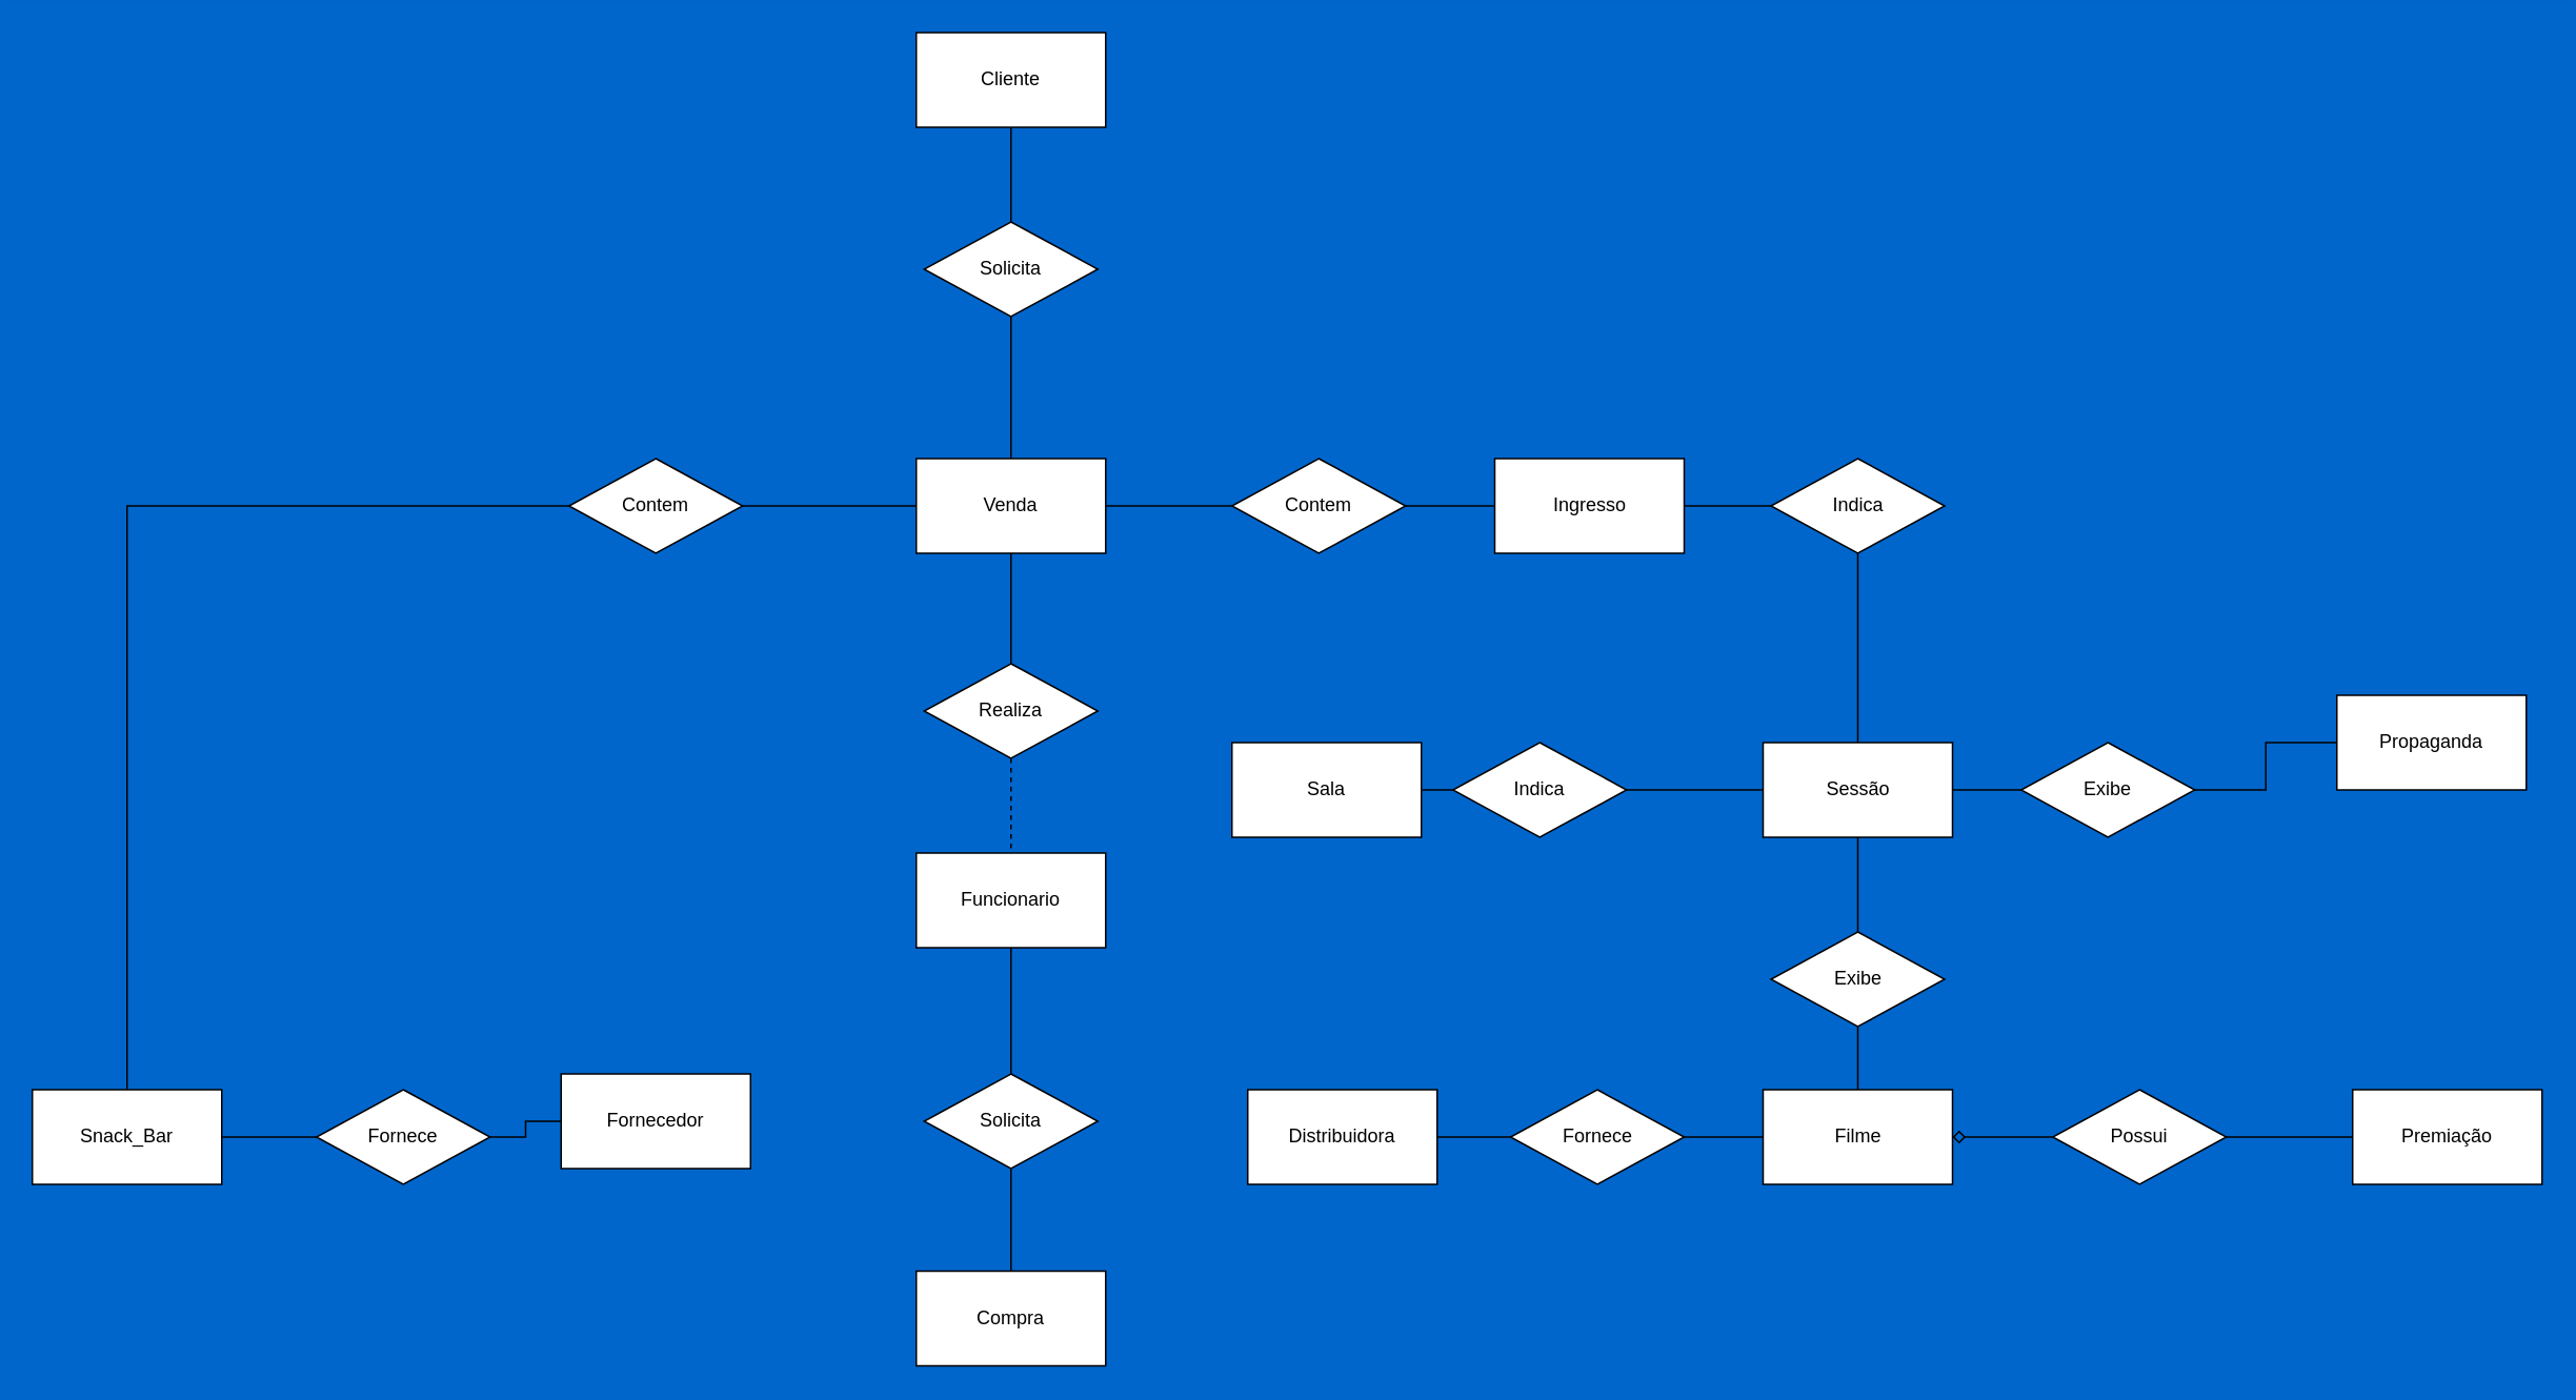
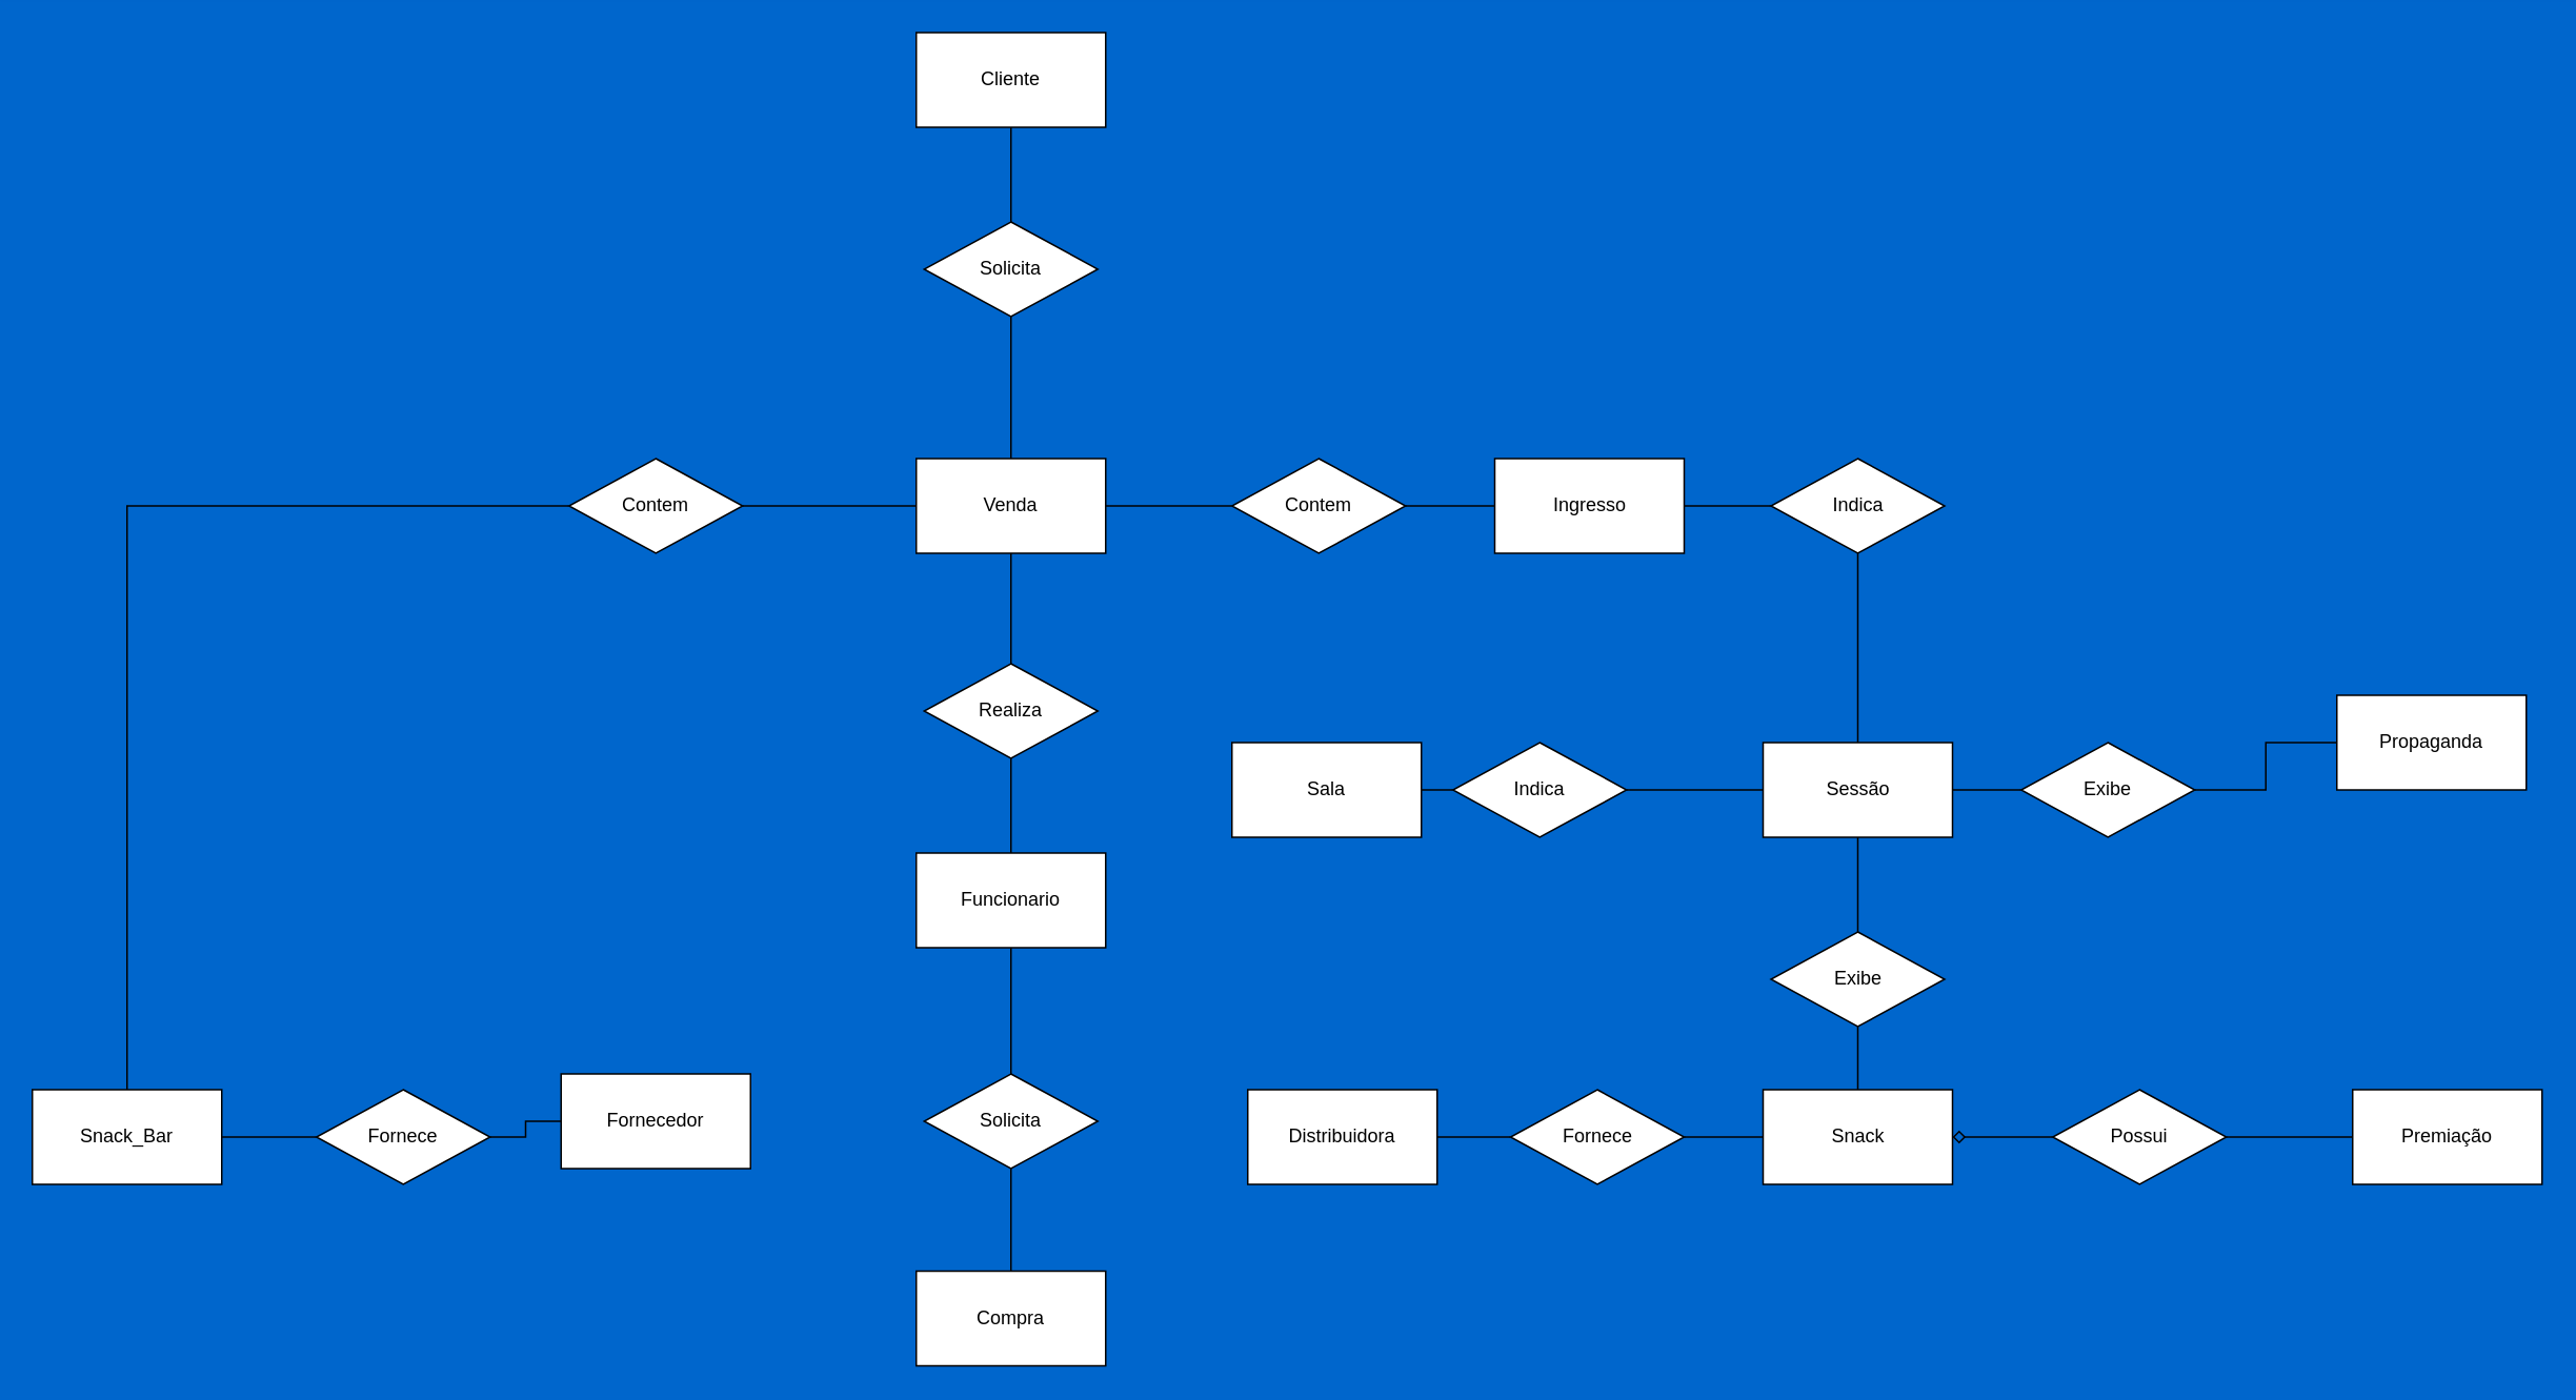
  <mxCell id="0" />
  <mxCell id="1" parent="0" />
  <mxCell id="2" style="edgeStyle=orthogonalEdgeStyle;rounded=0;orthogonalLoop=1;jettySize=auto;html=1;exitX=1;exitY=0.5;exitDx=0;exitDy=0;entryX=0;entryY=0.5;entryDx=0;entryDy=0;endArrow=none;endFill=0;" edge="1" parent="1" source="3" target="43"><mxGeometry relative="1" as="geometry" /></mxCell>
  <mxCell id="3" value="Sala" style="rounded=0;whiteSpace=wrap;html=1;" vertex="1" parent="1"><mxGeometry x="780" y="470" width="120" height="60" as="geometry" /></mxCell>
  <mxCell id="4" style="edgeStyle=orthogonalEdgeStyle;rounded=0;orthogonalLoop=1;jettySize=auto;html=1;entryX=0.5;entryY=0;entryDx=0;entryDy=0;endArrow=none;endFill=0;" edge="1" parent="1" source="5" target="22"><mxGeometry relative="1" as="geometry" /></mxCell>
  <mxCell id="5" value="Funcionario" style="rounded=0;whiteSpace=wrap;html=1;" vertex="1" parent="1"><mxGeometry x="580" y="540" width="120" height="60" as="geometry" /></mxCell>
  <mxCell id="6" value="Propaganda" style="rounded=0;whiteSpace=wrap;html=1;" vertex="1" parent="1"><mxGeometry x="1480" y="440" width="120" height="60" as="geometry" /></mxCell>
  <mxCell id="7" value="Fornecedor" style="rounded=0;whiteSpace=wrap;html=1;" vertex="1" parent="1"><mxGeometry x="355" y="680" width="120" height="60" as="geometry" /></mxCell>
  <mxCell id="8" style="edgeStyle=orthogonalEdgeStyle;rounded=0;orthogonalLoop=1;jettySize=auto;html=1;exitX=1;exitY=0.5;exitDx=0;exitDy=0;entryX=0;entryY=0.5;entryDx=0;entryDy=0;endArrow=none;endFill=0;" edge="1" parent="1" source="9" target="49"><mxGeometry relative="1" as="geometry" /></mxCell>
  <mxCell id="9" value="Ingresso" style="rounded=0;whiteSpace=wrap;html=1;" vertex="1" parent="1"><mxGeometry x="946.5" y="290" width="120" height="60" as="geometry" /></mxCell>
  <mxCell id="10" style="edgeStyle=orthogonalEdgeStyle;rounded=0;orthogonalLoop=1;jettySize=auto;html=1;exitX=0.5;exitY=0;exitDx=0;exitDy=0;entryX=0;entryY=0.5;entryDx=0;entryDy=0;endArrow=none;endFill=0;" edge="1" parent="1" source="11" target="50"><mxGeometry relative="1" as="geometry" /></mxCell>
  <mxCell id="11" value="Snack_Bar" style="rounded=0;whiteSpace=wrap;html=1;" vertex="1" parent="1"><mxGeometry x="20" y="690" width="120" height="60" as="geometry" /></mxCell>
  <mxCell id="12" value="Distribuidora" style="rounded=0;whiteSpace=wrap;html=1;" vertex="1" parent="1"><mxGeometry x="790" y="690" width="120" height="60" as="geometry" /></mxCell>
  <mxCell id="13" value="Cliente" style="rounded=0;whiteSpace=wrap;html=1;" vertex="1" parent="1"><mxGeometry x="580" y="20" width="120" height="60" as="geometry" /></mxCell>
  <mxCell id="14" style="edgeStyle=orthogonalEdgeStyle;rounded=0;orthogonalLoop=1;jettySize=auto;html=1;entryX=1;entryY=0.5;entryDx=0;entryDy=0;endArrow=none;endFill=0;" edge="1" parent="1" source="16" target="29"><mxGeometry relative="1" as="geometry" /></mxCell>
  <mxCell id="15" style="edgeStyle=orthogonalEdgeStyle;rounded=0;orthogonalLoop=1;jettySize=auto;html=1;exitX=0.5;exitY=0;exitDx=0;exitDy=0;entryX=0.5;entryY=1;entryDx=0;entryDy=0;endArrow=none;endFill=0;" edge="1" parent="1" source="16" target="45"><mxGeometry relative="1" as="geometry" /></mxCell>
- <mxCell id="16" value="Filme" style="rounded=0;whiteSpace=wrap;html=1;" vertex="1" parent="1"><mxGeometry x="1116.5" y="690" width="120" height="60" as="geometry" /></mxCell>
+ <mxCell id="16" value="Snack" style="rounded=0;whiteSpace=wrap;html=1;" vertex="1" parent="1"><mxGeometry x="1116.5" y="690" width="120" height="60" as="geometry" /></mxCell>
  <mxCell id="17" style="edgeStyle=orthogonalEdgeStyle;rounded=0;orthogonalLoop=1;jettySize=auto;html=1;exitX=0;exitY=0.5;exitDx=0;exitDy=0;entryX=1;entryY=0.5;entryDx=0;entryDy=0;endArrow=none;endFill=0;" edge="1" parent="1" source="18" target="50"><mxGeometry relative="1" as="geometry" /></mxCell>
  <mxCell id="18" value="Venda" style="rounded=0;whiteSpace=wrap;html=1;" vertex="1" parent="1"><mxGeometry x="580" y="290" width="120" height="60" as="geometry" /></mxCell>
  <mxCell id="19" style="edgeStyle=orthogonalEdgeStyle;rounded=0;orthogonalLoop=1;jettySize=auto;html=1;entryX=0.5;entryY=0;entryDx=0;entryDy=0;endArrow=none;endFill=0;" edge="1" parent="1" source="21" target="18"><mxGeometry relative="1" as="geometry" /></mxCell>
  <mxCell id="20" style="edgeStyle=orthogonalEdgeStyle;rounded=0;orthogonalLoop=1;jettySize=auto;html=1;exitX=0.5;exitY=0;exitDx=0;exitDy=0;entryX=0.5;entryY=1;entryDx=0;entryDy=0;endArrow=none;endFill=0;" edge="1" parent="1" source="21" target="13"><mxGeometry relative="1" as="geometry" /></mxCell>
  <mxCell id="21" value="Solicita" style="rhombus;whiteSpace=wrap;html=1;" vertex="1" parent="1"><mxGeometry x="585" y="140" width="110" height="60" as="geometry" /></mxCell>
  <mxCell id="22" value="Solicita" style="rhombus;whiteSpace=wrap;html=1;" vertex="1" parent="1"><mxGeometry x="585" y="680" width="110" height="60" as="geometry" /></mxCell>
- <mxCell id="23" style="edgeStyle=orthogonalEdgeStyle;rounded=0;orthogonalLoop=1;jettySize=auto;html=1;entryX=0.5;entryY=0;entryDx=0;entryDy=0;endArrow=none;endFill=0;dashed=1;" edge="1" parent="1" source="25" target="5"><mxGeometry relative="1" as="geometry" /></mxCell>
+ <mxCell id="23" style="edgeStyle=orthogonalEdgeStyle;rounded=0;orthogonalLoop=1;jettySize=auto;html=1;entryX=0.5;entryY=0;entryDx=0;entryDy=0;endArrow=none;endFill=0;" edge="1" parent="1" source="25" target="5"><mxGeometry relative="1" as="geometry" /></mxCell>
  <mxCell id="24" style="edgeStyle=orthogonalEdgeStyle;rounded=0;orthogonalLoop=1;jettySize=auto;html=1;entryX=0.5;entryY=1;entryDx=0;entryDy=0;endArrow=none;endFill=0;" edge="1" parent="1" source="25" target="18"><mxGeometry relative="1" as="geometry" /></mxCell>
  <mxCell id="25" value="Realiza" style="rhombus;whiteSpace=wrap;html=1;" vertex="1" parent="1"><mxGeometry x="585" y="420" width="110" height="60" as="geometry" /></mxCell>
  <mxCell id="26" style="edgeStyle=orthogonalEdgeStyle;rounded=0;orthogonalLoop=1;jettySize=auto;html=1;entryX=0.5;entryY=1;entryDx=0;entryDy=0;endArrow=none;endFill=0;" edge="1" parent="1" source="27" target="22"><mxGeometry relative="1" as="geometry" /></mxCell>
  <mxCell id="27" value="Compra" style="rounded=0;whiteSpace=wrap;html=1;" vertex="1" parent="1"><mxGeometry x="580" y="805" width="120" height="60" as="geometry" /></mxCell>
  <mxCell id="28" style="edgeStyle=orthogonalEdgeStyle;rounded=0;orthogonalLoop=1;jettySize=auto;html=1;entryX=1;entryY=0.5;entryDx=0;entryDy=0;endArrow=none;endFill=0;" edge="1" parent="1" source="29" target="12"><mxGeometry relative="1" as="geometry" /></mxCell>
  <mxCell id="29" value="Fornece" style="rhombus;whiteSpace=wrap;html=1;" vertex="1" parent="1"><mxGeometry x="956.5" y="690" width="110" height="60" as="geometry" /></mxCell>
  <mxCell id="30" style="edgeStyle=orthogonalEdgeStyle;rounded=0;orthogonalLoop=1;jettySize=auto;html=1;entryX=0;entryY=0.5;entryDx=0;entryDy=0;endArrow=none;endFill=0;" edge="1" parent="1" source="32" target="7"><mxGeometry relative="1" as="geometry" /></mxCell>
  <mxCell id="31" style="edgeStyle=orthogonalEdgeStyle;rounded=0;orthogonalLoop=1;jettySize=auto;html=1;entryX=1;entryY=0.5;entryDx=0;entryDy=0;endArrow=none;endFill=0;" edge="1" parent="1" source="32" target="11"><mxGeometry relative="1" as="geometry" /></mxCell>
  <mxCell id="32" value="Fornece" style="rhombus;whiteSpace=wrap;html=1;" vertex="1" parent="1"><mxGeometry x="200" y="690" width="110" height="60" as="geometry" /></mxCell>
  <mxCell id="33" value="Premiação" style="rounded=0;whiteSpace=wrap;html=1;" vertex="1" parent="1"><mxGeometry x="1490" y="690" width="120" height="60" as="geometry" /></mxCell>
  <mxCell id="34" style="edgeStyle=orthogonalEdgeStyle;rounded=0;orthogonalLoop=1;jettySize=auto;html=1;exitX=1;exitY=0.5;exitDx=0;exitDy=0;entryX=0;entryY=0.5;entryDx=0;entryDy=0;endArrow=none;endFill=0;" edge="1" parent="1" source="36" target="33"><mxGeometry relative="1" as="geometry" /></mxCell>
  <mxCell id="35" style="edgeStyle=orthogonalEdgeStyle;rounded=0;orthogonalLoop=1;jettySize=auto;html=1;exitX=0;exitY=0.5;exitDx=0;exitDy=0;entryX=1;entryY=0.5;entryDx=0;entryDy=0;endArrow=diamond;endFill=0;" edge="1" parent="1" source="36" target="16"><mxGeometry relative="1" as="geometry" /></mxCell>
  <mxCell id="36" value="Possui" style="rhombus;whiteSpace=wrap;html=1;" vertex="1" parent="1"><mxGeometry x="1300" y="690" width="110" height="60" as="geometry" /></mxCell>
  <mxCell id="37" style="edgeStyle=orthogonalEdgeStyle;rounded=0;orthogonalLoop=1;jettySize=auto;html=1;exitX=1;exitY=0.5;exitDx=0;exitDy=0;entryX=0;entryY=0.5;entryDx=0;entryDy=0;endArrow=none;endFill=0;" edge="1" parent="1" source="38" target="47"><mxGeometry relative="1" as="geometry" /></mxCell>
  <mxCell id="38" value="Sessão" style="rounded=0;whiteSpace=wrap;html=1;" vertex="1" parent="1"><mxGeometry x="1116.5" y="470" width="120" height="60" as="geometry" /></mxCell>
  <mxCell id="39" style="edgeStyle=orthogonalEdgeStyle;rounded=0;orthogonalLoop=1;jettySize=auto;html=1;exitX=0;exitY=0.5;exitDx=0;exitDy=0;entryX=1;entryY=0.5;entryDx=0;entryDy=0;endArrow=none;endFill=0;" edge="1" parent="1" source="41" target="18"><mxGeometry relative="1" as="geometry" /></mxCell>
  <mxCell id="40" style="edgeStyle=orthogonalEdgeStyle;rounded=0;orthogonalLoop=1;jettySize=auto;html=1;exitX=1;exitY=0.5;exitDx=0;exitDy=0;entryX=0;entryY=0.5;entryDx=0;entryDy=0;endArrow=none;endFill=0;" edge="1" parent="1" source="41" target="9"><mxGeometry relative="1" as="geometry" /></mxCell>
  <mxCell id="41" value="Contem" style="rhombus;whiteSpace=wrap;html=1;" vertex="1" parent="1"><mxGeometry x="780" y="290" width="110" height="60" as="geometry" /></mxCell>
  <mxCell id="42" style="edgeStyle=orthogonalEdgeStyle;rounded=0;orthogonalLoop=1;jettySize=auto;html=1;exitX=1;exitY=0.5;exitDx=0;exitDy=0;entryX=0;entryY=0.5;entryDx=0;entryDy=0;endArrow=none;endFill=0;" edge="1" parent="1" source="43" target="38"><mxGeometry relative="1" as="geometry" /></mxCell>
  <mxCell id="43" value="Indica" style="rhombus;whiteSpace=wrap;html=1;" vertex="1" parent="1"><mxGeometry x="920" y="470" width="110" height="60" as="geometry" /></mxCell>
  <mxCell id="44" style="edgeStyle=orthogonalEdgeStyle;rounded=0;orthogonalLoop=1;jettySize=auto;html=1;exitX=0.5;exitY=0;exitDx=0;exitDy=0;entryX=0.5;entryY=1;entryDx=0;entryDy=0;endArrow=none;endFill=0;" edge="1" parent="1" source="45" target="38"><mxGeometry relative="1" as="geometry" /></mxCell>
  <mxCell id="45" value="Exibe" style="rhombus;whiteSpace=wrap;html=1;" vertex="1" parent="1"><mxGeometry x="1121.5" y="590" width="110" height="60" as="geometry" /></mxCell>
  <mxCell id="46" style="edgeStyle=orthogonalEdgeStyle;rounded=0;orthogonalLoop=1;jettySize=auto;html=1;exitX=1;exitY=0.5;exitDx=0;exitDy=0;entryX=0;entryY=0.5;entryDx=0;entryDy=0;endArrow=none;endFill=0;" edge="1" parent="1" source="47" target="6"><mxGeometry relative="1" as="geometry" /></mxCell>
  <mxCell id="47" value="Exibe" style="rhombus;whiteSpace=wrap;html=1;" vertex="1" parent="1"><mxGeometry x="1280" y="470" width="110" height="60" as="geometry" /></mxCell>
  <mxCell id="48" style="edgeStyle=orthogonalEdgeStyle;rounded=0;orthogonalLoop=1;jettySize=auto;html=1;exitX=0.5;exitY=1;exitDx=0;exitDy=0;entryX=0.5;entryY=0;entryDx=0;entryDy=0;endArrow=none;endFill=0;" edge="1" parent="1" source="49" target="38"><mxGeometry relative="1" as="geometry" /></mxCell>
  <mxCell id="49" value="Indica" style="rhombus;whiteSpace=wrap;html=1;" vertex="1" parent="1"><mxGeometry x="1121.5" y="290" width="110" height="60" as="geometry" /></mxCell>
  <mxCell id="50" value="Contem" style="rhombus;whiteSpace=wrap;html=1;" vertex="1" parent="1"><mxGeometry x="360" y="290" width="110" height="60" as="geometry" /></mxCell>
